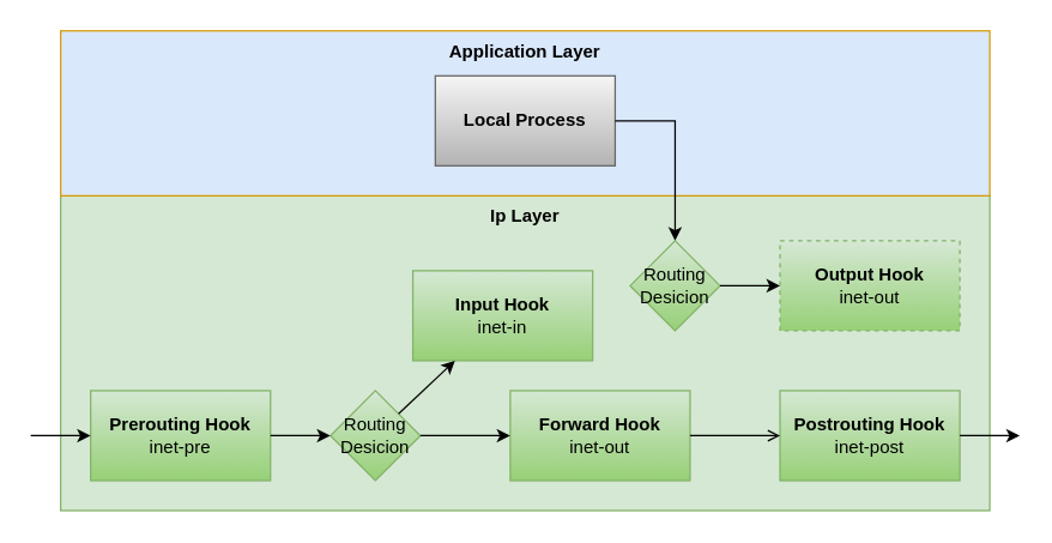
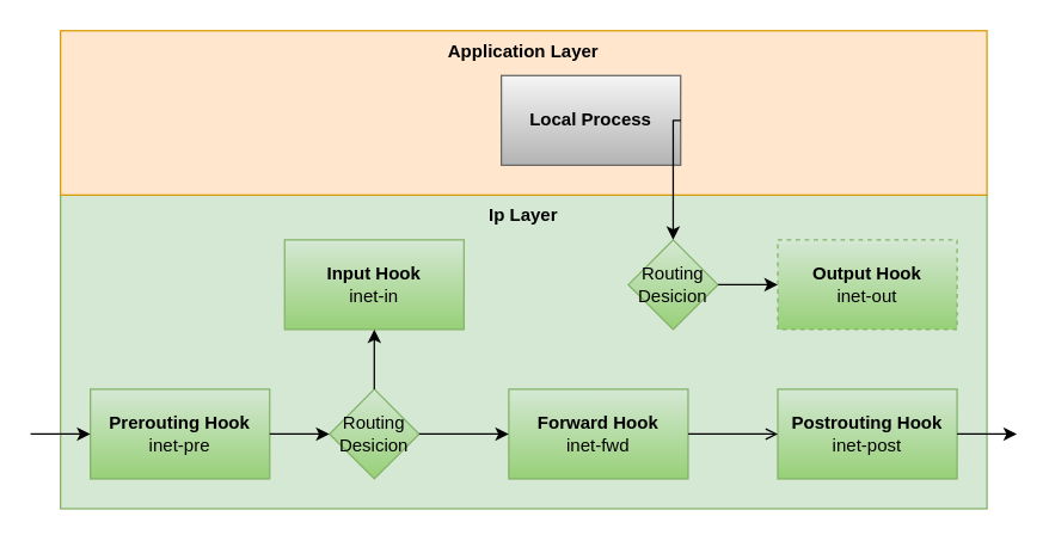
  <mxCell id="0" />
  <mxCell id="1" parent="0" />
  <mxCell id="2" value="Ip Layer" style="rounded=0;whiteSpace=wrap;html=1;fillColor=#d5e8d4;strokeColor=#82b366;fontStyle=1;verticalAlign=top;" vertex="1" parent="1"><mxGeometry x="40" y="130" width="620" height="210" as="geometry" /></mxCell>
- <mxCell id="3" value="Application Layer" style="rounded=0;whiteSpace=wrap;html=1;fillColor=#dae8fc;strokeColor=#d79b00;verticalAlign=top;fontStyle=1;" vertex="1" parent="1"><mxGeometry x="40" y="20" width="620" height="110" as="geometry" /></mxCell>
+ <mxCell id="3" value="Application Layer" style="rounded=0;whiteSpace=wrap;html=1;fillColor=#ffe6cc;strokeColor=#d79b00;verticalAlign=top;fontStyle=1" vertex="1" parent="1"><mxGeometry x="40" y="20" width="620" height="110" as="geometry" /></mxCell>
  <mxCell id="4" value="&lt;b&gt;Prerouting Hook&lt;/b&gt;&lt;br&gt;inet-pre" style="rounded=0;whiteSpace=wrap;html=1;fillColor=#d5e8d4;strokeColor=#82b366;gradientColor=#97d077;" vertex="1" parent="1"><mxGeometry x="60" y="260" width="120" height="60" as="geometry" /></mxCell>
- <mxCell id="5" value="&lt;b&gt;Input Hook&lt;/b&gt;&lt;br&gt;inet-in" style="rounded=0;whiteSpace=wrap;html=1;fillColor=#d5e8d4;strokeColor=#82b366;gradientColor=#97d077;" vertex="1" parent="1"><mxGeometry x="275" y="180" width="120" height="60" as="geometry" /></mxCell>
- <mxCell id="6" value="&lt;b&gt;Forward Hook&lt;/b&gt;&lt;br&gt;inet-out" style="rounded=0;whiteSpace=wrap;html=1;fillColor=#d5e8d4;strokeColor=#82b366;gradientColor=#97d077;" vertex="1" parent="1"><mxGeometry x="340" y="260" width="120" height="60" as="geometry" /></mxCell>
+ <mxCell id="5" value="&lt;b&gt;Input Hook&lt;/b&gt;&lt;br&gt;inet-in" style="rounded=0;whiteSpace=wrap;html=1;fillColor=#d5e8d4;strokeColor=#82b366;gradientColor=#97d077;" vertex="1" parent="1"><mxGeometry x="190" y="160" width="120" height="60" as="geometry" /></mxCell>
+ <mxCell id="6" value="&lt;b&gt;Forward Hook&lt;/b&gt;&lt;br&gt;inet-fwd" style="rounded=0;whiteSpace=wrap;html=1;fillColor=#d5e8d4;strokeColor=#82b366;gradientColor=#97d077;" vertex="1" parent="1"><mxGeometry x="340" y="260" width="120" height="60" as="geometry" /></mxCell>
  <mxCell id="7" value="&lt;b&gt;Output Hook&lt;/b&gt;&lt;br&gt;inet-out" style="rounded=0;whiteSpace=wrap;html=1;fillColor=#d5e8d4;strokeColor=#82b366;gradientColor=#97d077;dashed=1;" vertex="1" parent="1"><mxGeometry x="520" y="160" width="120" height="60" as="geometry" /></mxCell>
  <mxCell id="8" value="&lt;b&gt;Postrouting Hook&lt;/b&gt;&lt;br&gt;inet-post" style="rounded=0;whiteSpace=wrap;html=1;fillColor=#d5e8d4;strokeColor=#82b366;gradientColor=#97d077;" vertex="1" parent="1"><mxGeometry x="520" y="260" width="120" height="60" as="geometry" /></mxCell>
  <mxCell id="9" value="Routing&lt;br&gt;Desicion" style="rhombus;whiteSpace=wrap;html=1;fillColor=#d5e8d4;gradientColor=#97d077;strokeColor=#82b366;" vertex="1" parent="1"><mxGeometry x="220" y="260" width="60" height="60" as="geometry" /></mxCell>
- <mxCell id="10" value="&lt;b&gt;Local Process&lt;/b&gt;" style="rounded=0;whiteSpace=wrap;html=1;fillColor=#f5f5f5;strokeColor=#666666;gradientColor=#b3b3b3;" vertex="1" parent="1"><mxGeometry x="290" y="50" width="120" height="60" as="geometry" /></mxCell>
+ <mxCell id="10" value="&lt;b&gt;Local Process&lt;/b&gt;" style="rounded=0;whiteSpace=wrap;html=1;fillColor=#f5f5f5;strokeColor=#666666;gradientColor=#b3b3b3;" vertex="1" parent="1"><mxGeometry x="335" y="50" width="120" height="60" as="geometry" /></mxCell>
  <mxCell id="11" value="Routing&lt;br&gt;Desicion" style="rhombus;whiteSpace=wrap;html=1;fillColor=#d5e8d4;gradientColor=#97d077;strokeColor=#82b366;fontStyle=0" vertex="1" parent="1"><mxGeometry x="420" y="160" width="60" height="60" as="geometry" /></mxCell>
  <mxCell id="12" value="" style="endArrow=classic;html=1;rounded=0;" edge="1" parent="1" target="4"><mxGeometry width="50" height="50" relative="1" as="geometry"><mxPoint x="20" y="290" as="sourcePoint" /><mxPoint x="300" y="290" as="targetPoint" /></mxGeometry></mxCell>
  <mxCell id="13" value="" style="endArrow=classic;html=1;rounded=0;" edge="1" parent="1" source="4" target="9"><mxGeometry width="50" height="50" relative="1" as="geometry"><mxPoint x="260" y="320" as="sourcePoint" /><mxPoint x="310" y="270" as="targetPoint" /></mxGeometry></mxCell>
  <mxCell id="14" value="" style="endArrow=classic;html=1;rounded=0;" edge="1" parent="1" source="9" target="6"><mxGeometry width="50" height="50" relative="1" as="geometry"><mxPoint x="190" y="300" as="sourcePoint" /><mxPoint x="240" y="300" as="targetPoint" /></mxGeometry></mxCell>
  <mxCell id="15" value="" style="endArrow=classic;html=1;rounded=0;" edge="1" parent="1" source="9" target="5"><mxGeometry width="50" height="50" relative="1" as="geometry"><mxPoint x="200" y="310" as="sourcePoint" /><mxPoint x="250" y="310" as="targetPoint" /></mxGeometry></mxCell>
  <mxCell id="16" value="" style="endArrow=open;html=1;rounded=0;" edge="1" parent="1" source="6" target="8"><mxGeometry width="50" height="50" relative="1" as="geometry"><mxPoint x="210" y="320" as="sourcePoint" /><mxPoint x="260" y="320" as="targetPoint" /></mxGeometry></mxCell>
  <mxCell id="17" value="" style="endArrow=classic;html=1;rounded=0;" edge="1" parent="1" source="11" target="7"><mxGeometry width="50" height="50" relative="1" as="geometry"><mxPoint x="220" y="330" as="sourcePoint" /><mxPoint x="270" y="330" as="targetPoint" /></mxGeometry></mxCell>
  <mxCell id="18" value="" style="endArrow=classic;html=1;rounded=0;" edge="1" parent="1" source="8"><mxGeometry width="50" height="50" relative="1" as="geometry"><mxPoint x="700" y="289.5" as="sourcePoint" /><mxPoint x="680" y="290" as="targetPoint" /></mxGeometry></mxCell>
  <mxCell id="19" value="" style="endArrow=classic;html=1;rounded=0;" edge="1" parent="1" source="10" target="11"><mxGeometry width="50" height="50" relative="1" as="geometry"><mxPoint x="260" y="370" as="sourcePoint" /><mxPoint x="310" y="370" as="targetPoint" /><Array as="points"><mxPoint x="450" y="80" /></Array></mxGeometry></mxCell>
